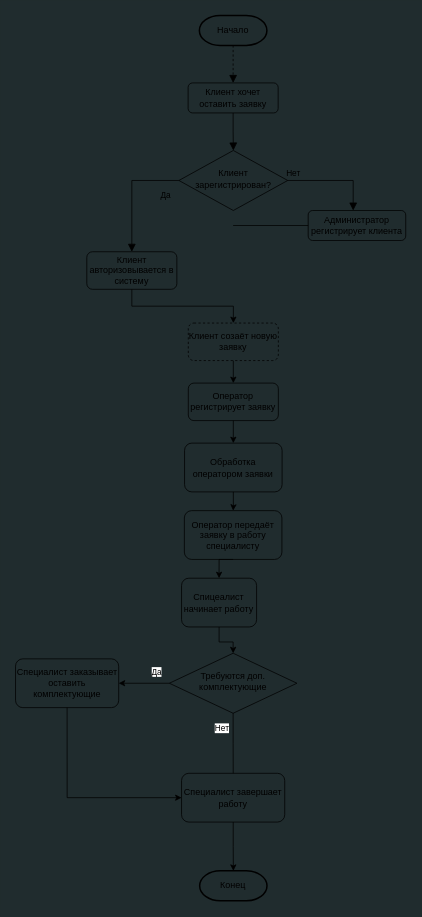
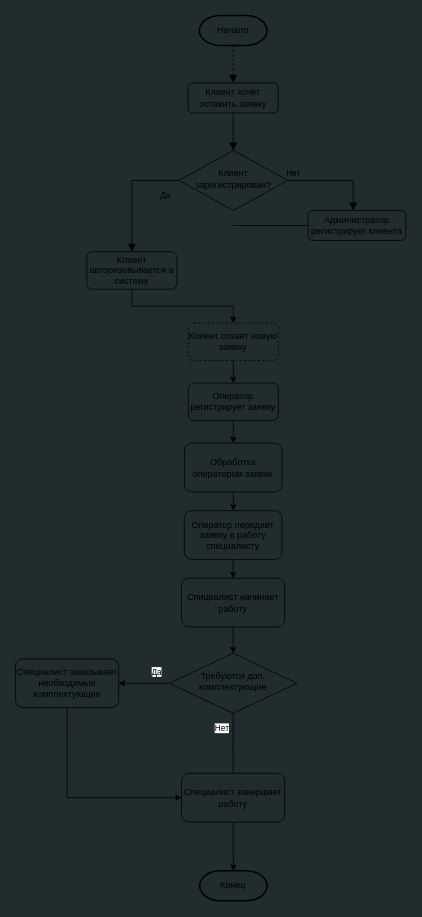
  <mxCell id="0" />
  <mxCell id="1" parent="0" />
  <mxCell id="2" value="" style="rounded=0;html=1;jettySize=auto;orthogonalLoop=1;fontSize=11;endArrow=block;endFill=1;endSize=8;strokeWidth=1;shadow=0;labelBackgroundColor=none;edgeStyle=orthogonalEdgeStyle;fillColor=none;" parent="1" source="3" target="6" edge="1"><mxGeometry relative="1" as="geometry"><mxPoint x="310" y="200" as="targetPoint" /></mxGeometry></mxCell>
  <mxCell id="3" value="Клиент хочет оставить заявку" style="rounded=1;whiteSpace=wrap;html=1;fontSize=12;glass=0;strokeWidth=1;shadow=0;fillColor=none;" parent="1" vertex="1"><mxGeometry x="250" y="110" width="120" height="40" as="geometry" /></mxCell>
  <mxCell id="4" value="Да" style="rounded=0;html=1;jettySize=auto;orthogonalLoop=1;fontSize=11;endArrow=block;endFill=1;endSize=8;strokeWidth=1;shadow=0;labelBackgroundColor=none;edgeStyle=orthogonalEdgeStyle;fillColor=none;" parent="1" source="6" target="11" edge="1"><mxGeometry x="-0.778" y="20" relative="1" as="geometry"><mxPoint as="offset" /></mxGeometry></mxCell>
  <mxCell id="5" value="Нет" style="edgeStyle=orthogonalEdgeStyle;rounded=0;html=1;jettySize=auto;orthogonalLoop=1;fontSize=11;endArrow=block;endFill=1;endSize=8;strokeWidth=1;shadow=0;labelBackgroundColor=none;fillColor=none;" parent="1" source="6" target="7" edge="1"><mxGeometry x="-0.891" y="10" relative="1" as="geometry"><mxPoint as="offset" /><Array as="points"><mxPoint x="470" y="240" /></Array></mxGeometry></mxCell>
  <mxCell id="6" value="Клиент зарегистрирован?" style="rhombus;whiteSpace=wrap;html=1;shadow=0;fontFamily=Helvetica;fontSize=12;align=center;strokeWidth=1;spacing=6;spacingTop=-4;fillColor=none;" parent="1" vertex="1"><mxGeometry x="237.75" y="200" width="145" height="80" as="geometry" /></mxCell>
  <mxCell id="7" value="Администратор регистрирует клиента" style="rounded=1;whiteSpace=wrap;html=1;fontSize=12;glass=0;strokeWidth=1;shadow=0;fillColor=none;" parent="1" vertex="1"><mxGeometry x="410" y="280" width="130" height="40" as="geometry" /></mxCell>
  <mxCell id="8" value="Начало" style="strokeWidth=2;html=1;shape=mxgraph.flowchart.terminator;whiteSpace=wrap;fillColor=none;" parent="1" vertex="1"><mxGeometry x="265" width="90" height="40" as="geometry" y="20" /></mxCell>
  <mxCell id="9" value="Конец" style="strokeWidth=2;html=1;shape=mxgraph.flowchart.terminator;whiteSpace=wrap;fillColor=none;" parent="1" vertex="1"><mxGeometry x="265.38" y="1160" width="89.75" height="40" as="geometry" /></mxCell>
  <mxCell id="10" style="edgeStyle=orthogonalEdgeStyle;rounded=0;orthogonalLoop=1;jettySize=auto;html=1;exitX=0.5;exitY=1;exitDx=0;exitDy=0;fillColor=none;" parent="1" source="11" target="13" edge="1"><mxGeometry relative="1" as="geometry" /></mxCell>
  <mxCell id="11" value="Клиент авторизовывается в систему" style="rounded=1;whiteSpace=wrap;html=1;fontSize=12;glass=0;strokeWidth=1;shadow=0;fillColor=none;" parent="1" vertex="1"><mxGeometry x="115" y="335" width="120" height="50" as="geometry" /></mxCell>
  <mxCell id="12" value="" style="rounded=0;html=1;jettySize=auto;orthogonalLoop=1;fontSize=11;endArrow=block;endFill=1;endSize=8;strokeWidth=1;shadow=0;labelBackgroundColor=none;edgeStyle=orthogonalEdgeStyle;fillColor=none;dashed=1;" parent="1" source="8" target="3" edge="1"><mxGeometry relative="1" as="geometry"><mxPoint x="320" y="160" as="sourcePoint" /><mxPoint x="320" y="210" as="targetPoint" /></mxGeometry></mxCell>
  <mxCell id="13" value="Клиент созаёт новую заявку" style="rounded=1;whiteSpace=wrap;html=1;fontSize=12;glass=0;strokeWidth=1;shadow=0;fillColor=none;dashed=1;" parent="1" vertex="1"><mxGeometry x="250.25" y="430" width="120" height="50" as="geometry" /></mxCell>
  <mxCell id="14" value="Оператор регистрирует заявку" style="rounded=1;whiteSpace=wrap;html=1;fontSize=12;glass=0;strokeWidth=1;shadow=0;fillColor=none;" parent="1" vertex="1"><mxGeometry x="250.25" y="510" width="120" height="50" as="geometry" /></mxCell>
  <mxCell id="15" style="edgeStyle=orthogonalEdgeStyle;rounded=0;orthogonalLoop=1;jettySize=auto;html=1;exitX=0.5;exitY=1;exitDx=0;exitDy=0;fillColor=none;" parent="1" source="16" target="17" edge="1"><mxGeometry relative="1" as="geometry" /></mxCell>
  <mxCell id="16" value="Обработка оператором заявки" style="rounded=1;whiteSpace=wrap;html=1;fontSize=12;glass=0;strokeWidth=1;shadow=0;fillColor=none;" parent="1" vertex="1"><mxGeometry x="245.25" y="590" width="130" height="65" as="geometry" /></mxCell>
  <mxCell id="17" value="Оператор передаёт заявку в работу специалисту" style="rounded=1;whiteSpace=wrap;html=1;fontSize=12;glass=0;strokeWidth=1;shadow=0;fillColor=none;" parent="1" vertex="1"><mxGeometry x="245" y="680" width="130" height="65" as="geometry" /></mxCell>
  <mxCell id="18" style="edgeStyle=orthogonalEdgeStyle;rounded=0;orthogonalLoop=1;jettySize=auto;html=1;fillColor=none;" parent="1" source="19" target="21" edge="1"><mxGeometry relative="1" as="geometry" /></mxCell>
- <mxCell id="19" value="Спицеалист начинает работу" style="rounded=1;whiteSpace=wrap;html=1;fontSize=12;glass=0;strokeWidth=1;shadow=0;fillColor=none;" parent="1" vertex="1"><mxGeometry x="241.25" y="770" width="100" height="65" as="geometry" /></mxCell>
+ <mxCell id="19" value="Спицеалист начинает работу" style="rounded=1;whiteSpace=wrap;html=1;fontSize=12;glass=0;strokeWidth=1;shadow=0;fillColor=none;" parent="1" vertex="1"><mxGeometry x="241.25" y="770" width="137.5" height="65" as="geometry" /></mxCell>
  <mxCell id="20" value="Нет" style="edgeStyle=orthogonalEdgeStyle;rounded=0;orthogonalLoop=1;jettySize=auto;html=1;exitX=0.5;exitY=1;exitDx=0;exitDy=0;fillColor=none;endArrow=none;" parent="1" source="21" target="24" edge="1"><mxGeometry x="-0.5" y="-15" relative="1" as="geometry"><mxPoint x="314" y="1320" as="targetPoint" /><mxPoint as="offset" /></mxGeometry></mxCell>
  <mxCell id="21" value="Требуются доп.&lt;div&gt;комплектующие&lt;/div&gt;" style="rhombus;whiteSpace=wrap;html=1;shadow=0;fontFamily=Helvetica;fontSize=12;align=center;strokeWidth=1;spacing=6;spacingTop=-4;fillColor=none;" parent="1" vertex="1"><mxGeometry x="225" y="870" width="170" height="80" as="geometry" /></mxCell>
- <mxCell id="22" value="Специалист заказывает оставить комплектующие" style="rounded=1;whiteSpace=wrap;html=1;fontSize=12;glass=0;strokeWidth=1;shadow=0;fillColor=none;" parent="1" vertex="1"><mxGeometry x="20" y="877.5" width="137.5" height="65" as="geometry" /></mxCell>
+ <mxCell id="22" value="Специалист заказывает необходимые комплектующие" style="rounded=1;whiteSpace=wrap;html=1;fontSize=12;glass=0;strokeWidth=1;shadow=0;fillColor=none;" parent="1" vertex="1"><mxGeometry x="20" y="877.5" width="137.5" height="65" as="geometry" /></mxCell>
  <mxCell id="23" style="edgeStyle=orthogonalEdgeStyle;rounded=0;orthogonalLoop=1;jettySize=auto;html=1;fillColor=none;" parent="1" source="24" target="9" edge="1"><mxGeometry relative="1" as="geometry" /></mxCell>
  <mxCell id="24" value="Специалист завершает работу" style="rounded=1;whiteSpace=wrap;html=1;fontSize=12;glass=0;strokeWidth=1;shadow=0;fillColor=none;" parent="1" vertex="1"><mxGeometry x="241.25" y="1030" width="137.5" height="65" as="geometry" /></mxCell>
  <mxCell id="25" style="edgeStyle=orthogonalEdgeStyle;rounded=0;orthogonalLoop=1;jettySize=auto;html=1;exitX=0.5;exitY=1;exitDx=0;exitDy=0;entryX=0.5;entryY=0;entryDx=0;entryDy=0;fillColor=none;" parent="1" source="13" target="14" edge="1"><mxGeometry relative="1" as="geometry"><mxPoint x="320" y="410" as="sourcePoint" /><mxPoint x="320" y="450" as="targetPoint" /></mxGeometry></mxCell>
  <mxCell id="26" style="edgeStyle=orthogonalEdgeStyle;rounded=0;orthogonalLoop=1;jettySize=auto;html=1;exitX=0.5;exitY=1;exitDx=0;exitDy=0;entryX=0.5;entryY=0;entryDx=0;entryDy=0;fillColor=none;" parent="1" source="14" target="16" edge="1"><mxGeometry relative="1" as="geometry"><mxPoint x="320" y="500" as="sourcePoint" /><mxPoint x="320" y="550" as="targetPoint" /></mxGeometry></mxCell>
  <mxCell id="27" style="edgeStyle=orthogonalEdgeStyle;rounded=0;orthogonalLoop=1;jettySize=auto;html=1;exitX=0.5;exitY=1;exitDx=0;exitDy=0;entryX=0.5;entryY=0;entryDx=0;entryDy=0;fillColor=none;" parent="1" source="17" target="19" edge="1"><mxGeometry relative="1" as="geometry"><mxPoint x="320" y="745" as="sourcePoint" /><mxPoint x="320" y="800" as="targetPoint" /></mxGeometry></mxCell>
  <mxCell id="28" value="Да" style="edgeStyle=orthogonalEdgeStyle;rounded=0;orthogonalLoop=1;jettySize=auto;html=1;exitX=0;exitY=0.5;exitDx=0;exitDy=0;entryX=1;entryY=0.5;entryDx=0;entryDy=0;fillColor=none;" parent="1" source="21" target="22" edge="1"><mxGeometry x="-0.5" y="-15" relative="1" as="geometry"><mxPoint x="320" y="1040" as="targetPoint" /><mxPoint as="offset" /><mxPoint x="320" y="960" as="sourcePoint" /></mxGeometry></mxCell>
  <mxCell id="29" value="" style="edgeStyle=orthogonalEdgeStyle;rounded=0;orthogonalLoop=1;jettySize=auto;html=1;exitX=0.5;exitY=1;exitDx=0;exitDy=0;entryX=0;entryY=0.5;entryDx=0;entryDy=0;fillColor=none;" parent="1" source="22" target="24" edge="1"><mxGeometry x="-0.5" y="-15" relative="1" as="geometry"><mxPoint x="168" y="920" as="targetPoint" /><mxPoint as="offset" /><mxPoint x="235" y="920" as="sourcePoint" /></mxGeometry></mxCell>
  <mxCell id="30" value="" style="endArrow=none;html=1;rounded=0;exitX=0;exitY=0.5;exitDx=0;exitDy=0;fillColor=none;" parent="1" source="7" edge="1"><mxGeometry width="50" height="50" relative="1" as="geometry"><mxPoint x="290" y="240" as="sourcePoint" /><mxPoint x="310" y="300" as="targetPoint" /></mxGeometry></mxCell>
